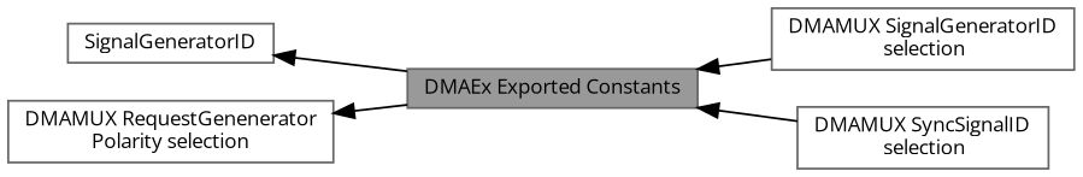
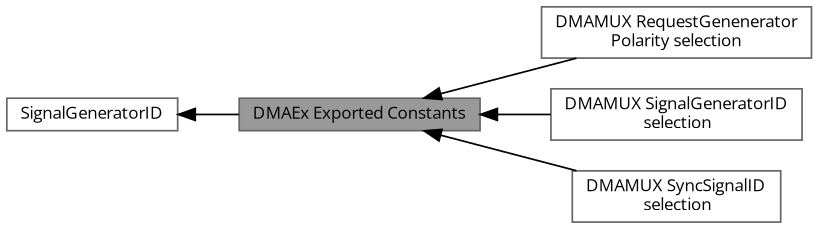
  digraph {
    fontname="Open Sans"
    rankdir=LR
    node [color=grey40 fillcolor=white fontname="Open Sans" fontsize=10 shape=box style=filled]
    edge [dir=back fontname="Open Sans" fontsize=10 labelfontname=Helvetica labelfontsize=10 shape=plaintext style=solid]
    n1 [height=0.2 label=SignalGeneratorID width=0.4]
    n2 [color=gray40 fillcolor=grey60 fontcolor=black height=0.2 label="DMAEx Exported Constants" width=0.4]
    n3 [height=0.2 label="DMAMUX RequestGenenerator\lPolarity selection" width=0.4]
    n4 [height=0.2 label="DMAMUX SignalGeneratorID\l selection" width=0.4]
    n5 [height=0.2 label="DMAMUX SyncSignalID\l selection" width=0.4]
    n1 -> n2
-   n3 -> n2
+   n2 -> n3
    n2 -> n4
    n2 -> n5
  }
